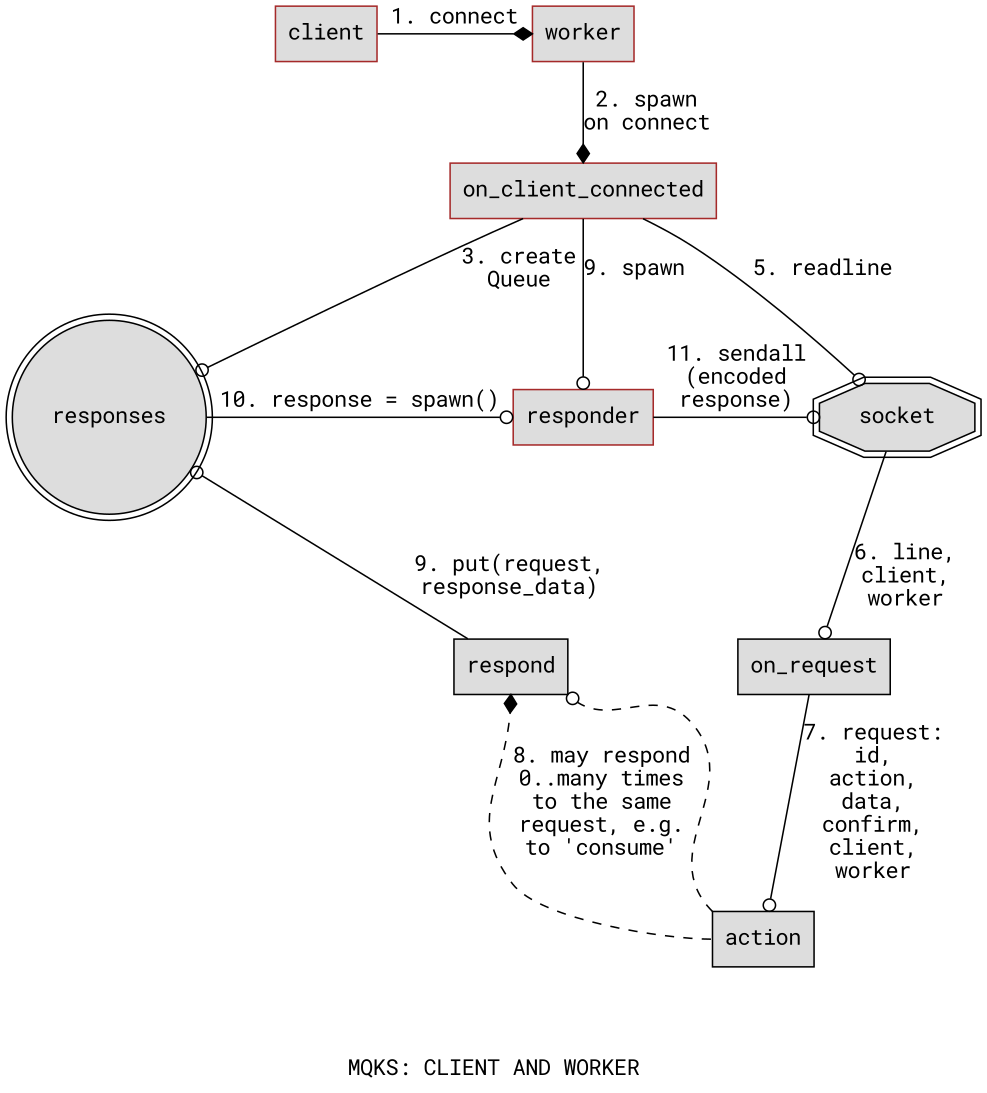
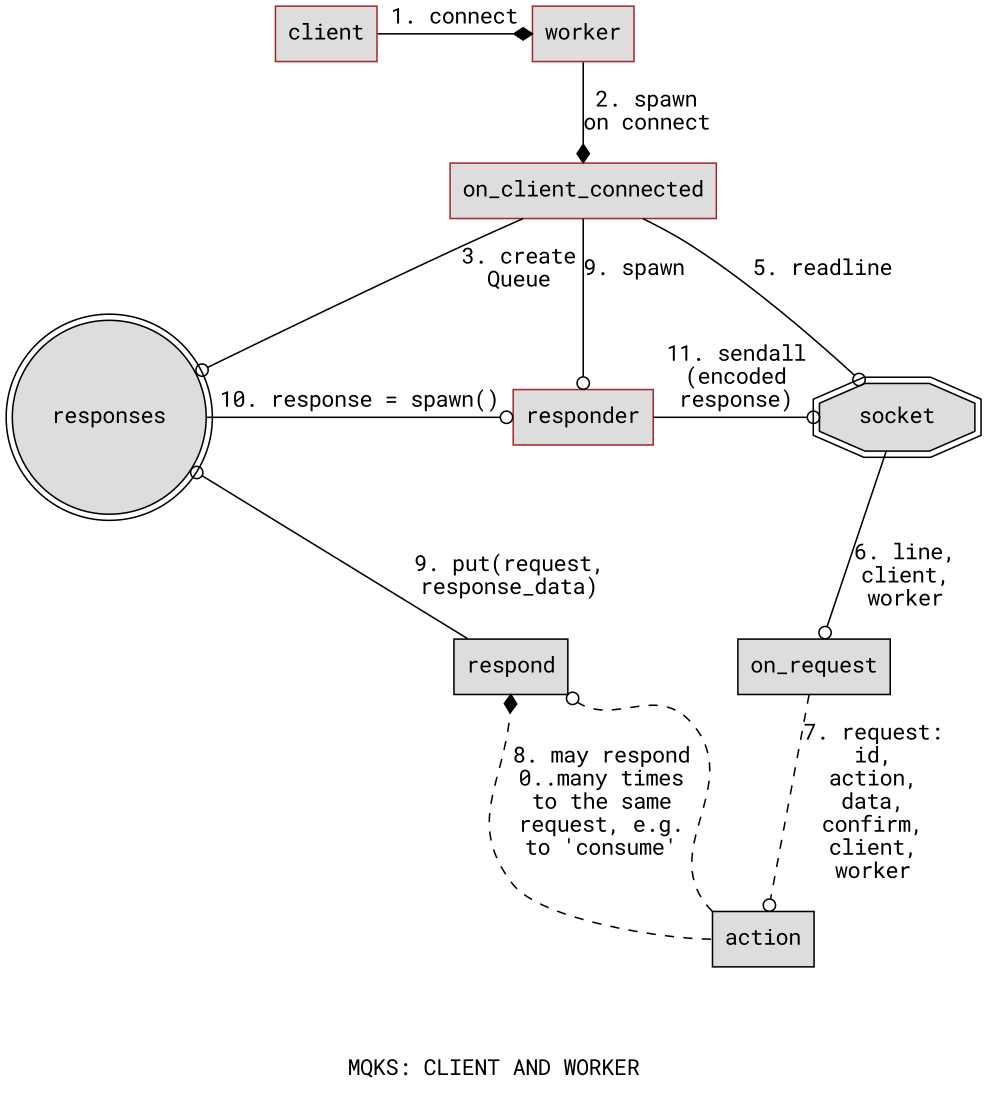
  digraph {
    fontname="Roboto Mono"
    label="\nMQKS: CLIENT AND WORKER"
    node [color=black fillcolor="#DDDDDD" fontname="Roboto Mono" shape=box style=filled]
    edge [arrowhead=odot fontname="Roboto Mono"]
    client [color=brown]
    worker [color=brown]
    n3 [label=responses shape=doublecircle]
    responder [color=brown]
    n5 [label=socket shape=doubleoctagon]
    on_request
    respond
    on_client_connected [color=brown]
    action
    subgraph sub_1 {
      rank=same
      client
      worker
    }
    subgraph sub_2 {
      rank=same
      n3
      responder
      n5
    }
    subgraph sub_3 {
      rank=same
      on_request
      respond
    }
    client -> worker [arrowhead=diamond label="1. connect"]
    worker -> on_client_connected [arrowhead=diamond label="2. spawn\non connect"]
    n3 -> responder [label="10. response = spawn()"]
    responder -> n5 [label="11. sendall\n(encoded\nresponse)"]
    n5 -> on_request [label="6. line,\nclient,\nworker"]
-   on_request -> action [label="7. request:\nid,\naction,\ndata,\nconfirm,\nclient,\nworker"]
+   on_request -> action [label="7. request:\nid,\naction,\ndata,\nconfirm,\nclient,\nworker" style=dashed]
    respond -> n3 [label="9. put(request,\nresponse_data)"]
    on_client_connected -> n3 [label="3. create\nQueue"]
    on_client_connected -> responder [label="9. spawn"]
    on_client_connected -> n5 [label="5. readline"]
    action -> respond [arrowhead=diamond headport=s label="8. may respond\n0..many times\nto the same\nrequest, e.g.\nto 'consume'" style=dashed tailport=w]
    action -> respond [headport=se style=dashed tailport=nw]
  }
